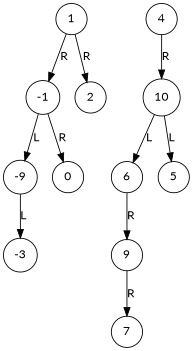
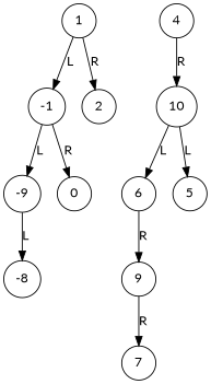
  digraph {
    fontname=Lato
    node [fontname=Lato shape=circle]
    edge [arrowhead=normal arrowtail=none dir=both fontname=Lato]
    1
    -1
    2
    4
    10
    n6 [label=-9]
    0
-   -3
+   -3 [label=-8]
    6
    5
    9
    7
-   1 -> -1 [label=R]
+   1 -> -1 [label=L]
    1 -> 2 [label=R]
    -1 -> n6 [label=L]
    -1 -> 0 [label=R]
    4 -> 10 [label=R]
    10 -> 6 [label=L]
    10 -> 5 [label=L]
    n6 -> -3 [label=L]
    6 -> 9 [label=R]
    9 -> 7 [label=R]
  }
